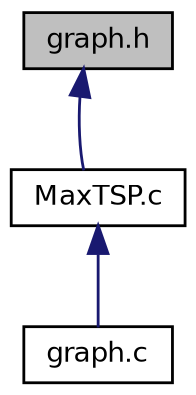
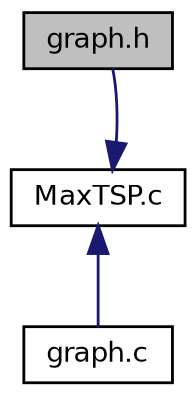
  digraph {
    node [color=black fillcolor=white fontname=Helvetica fontsize=10 shape=record style=filled]
    edge [color=midnightblue dir=back fontname=Helvetica fontsize=10 labelfontname=Helvetica labelfontsize=10 style=solid]
    n1 [fillcolor=grey75 fontcolor=black height=0.2 label="graph.h" width=0.4]
    n2 [height=0.2 label="MaxTSP.c" width=0.4]
    n3 [height=0.2 label="graph.c" width=0.4]
-   n1 -> n2
+   n2 -> n1
    n2 -> n3
  }
